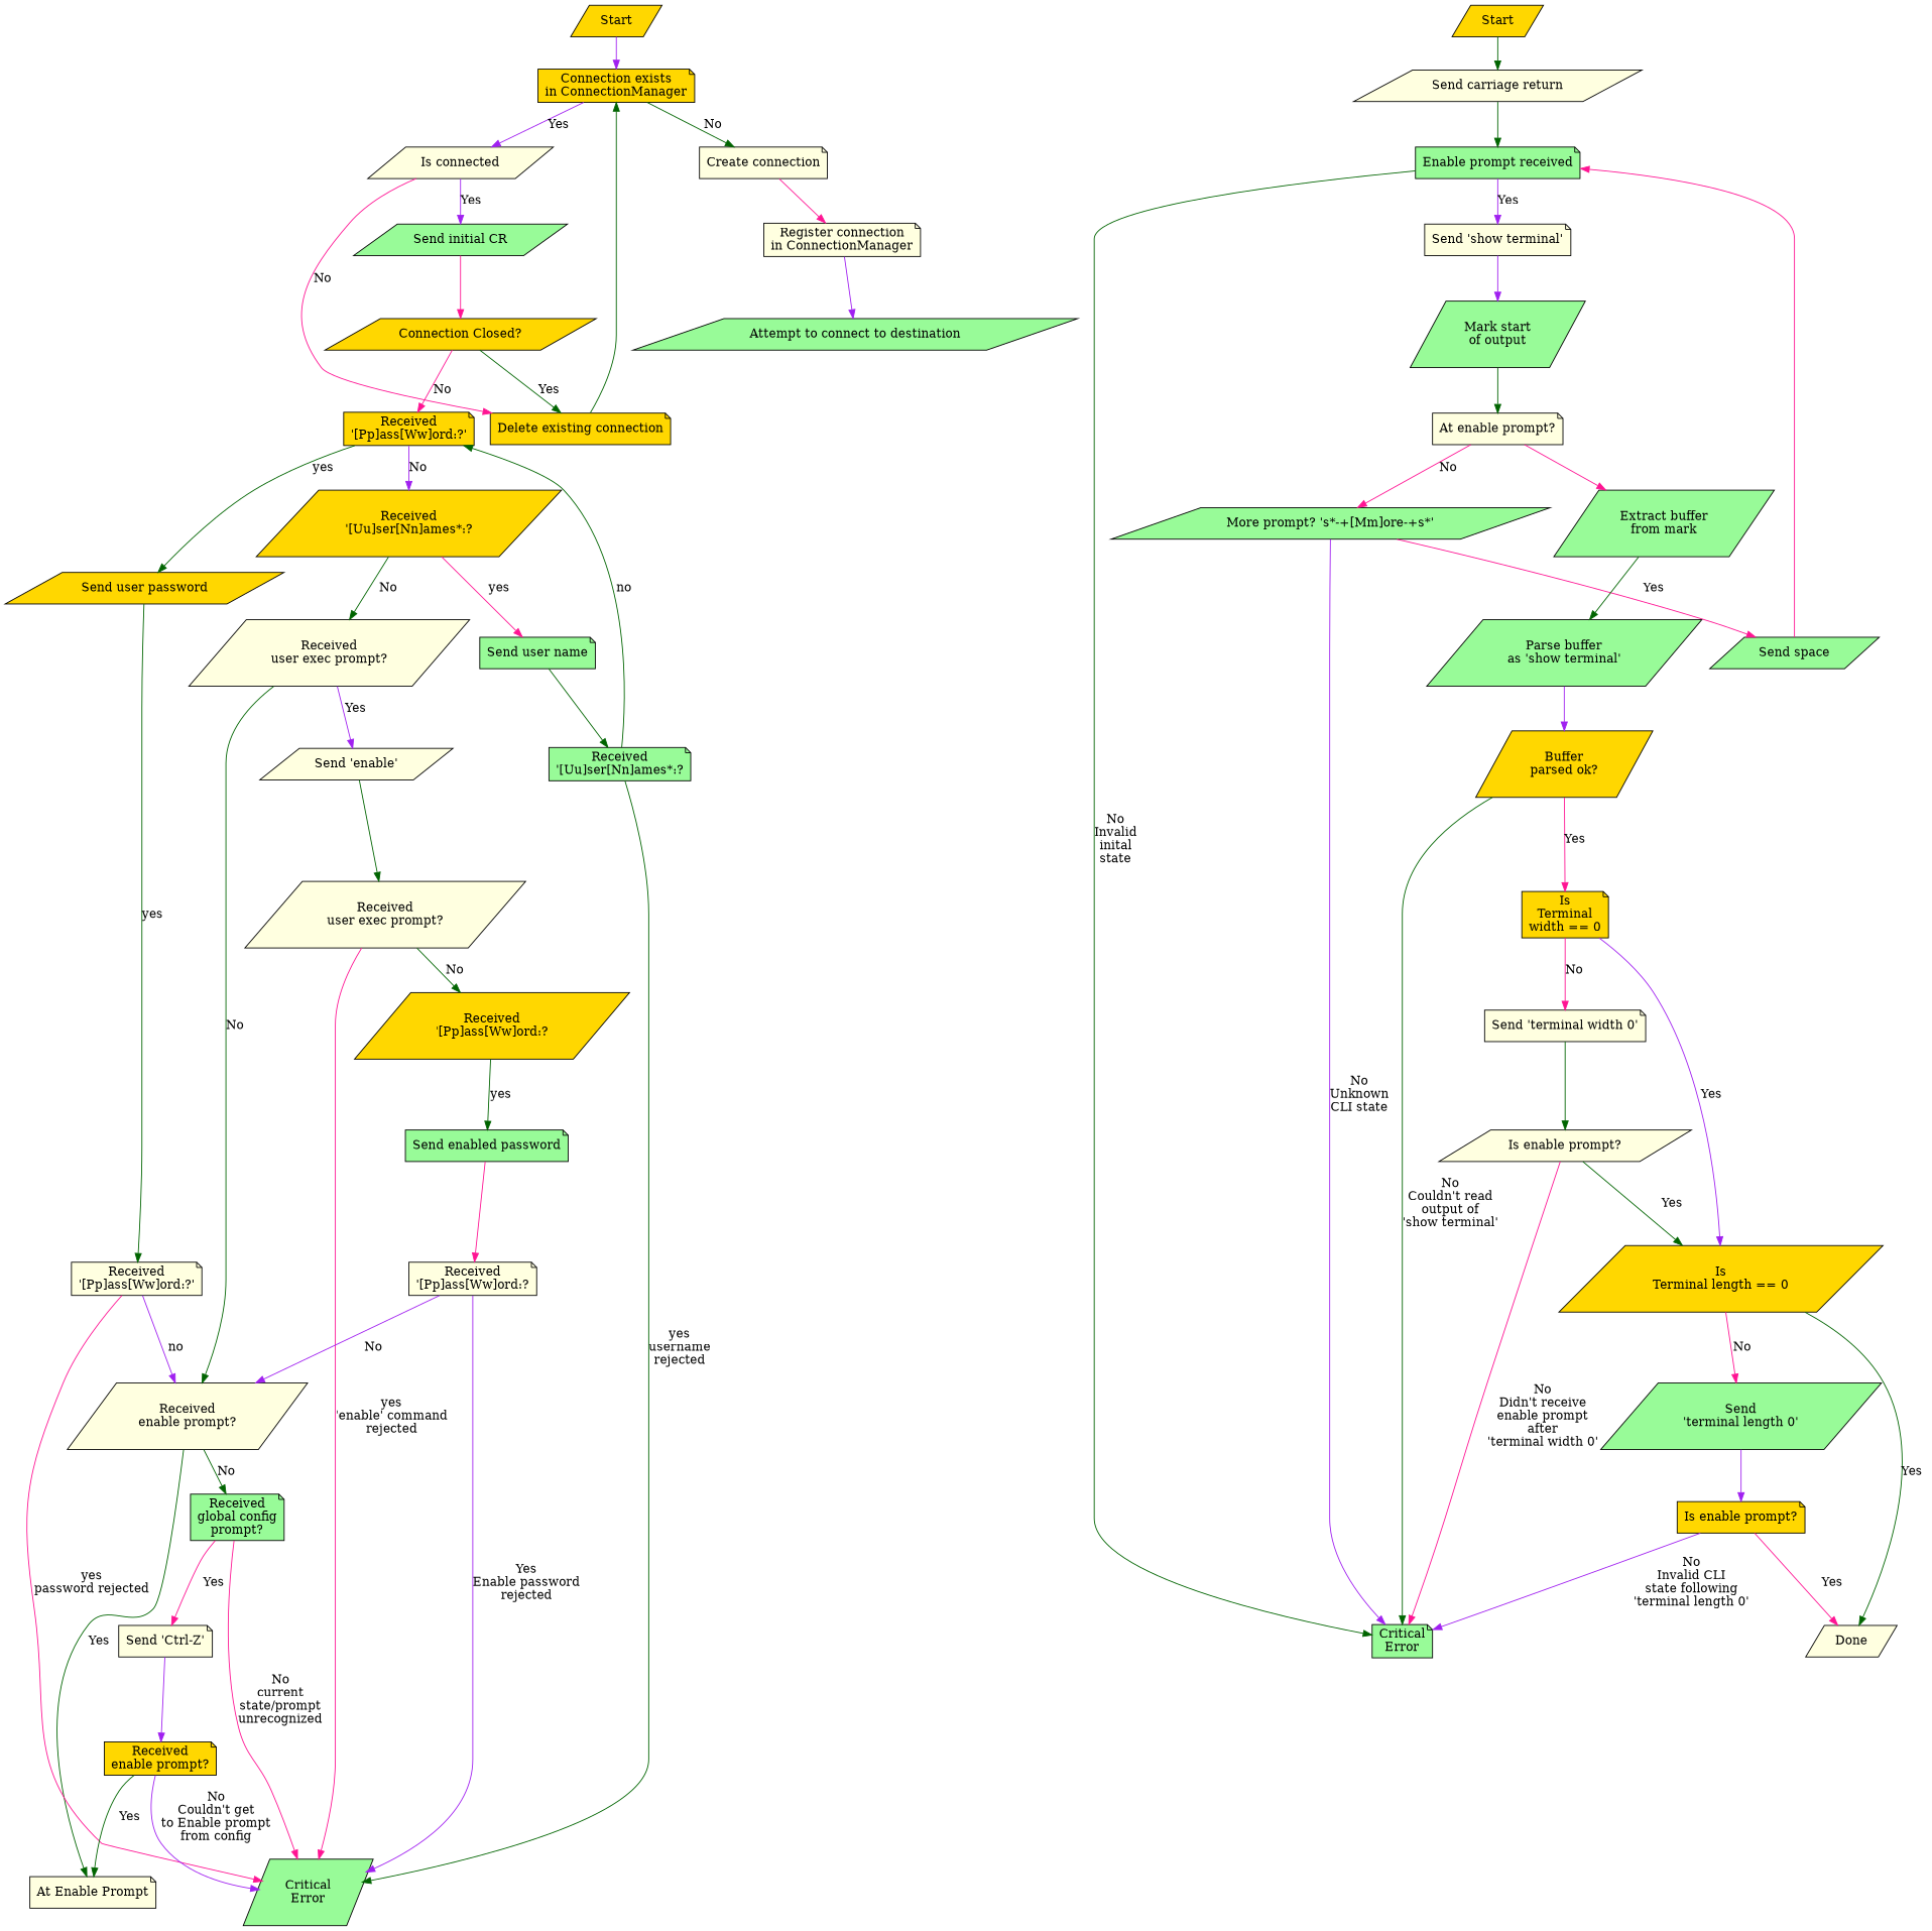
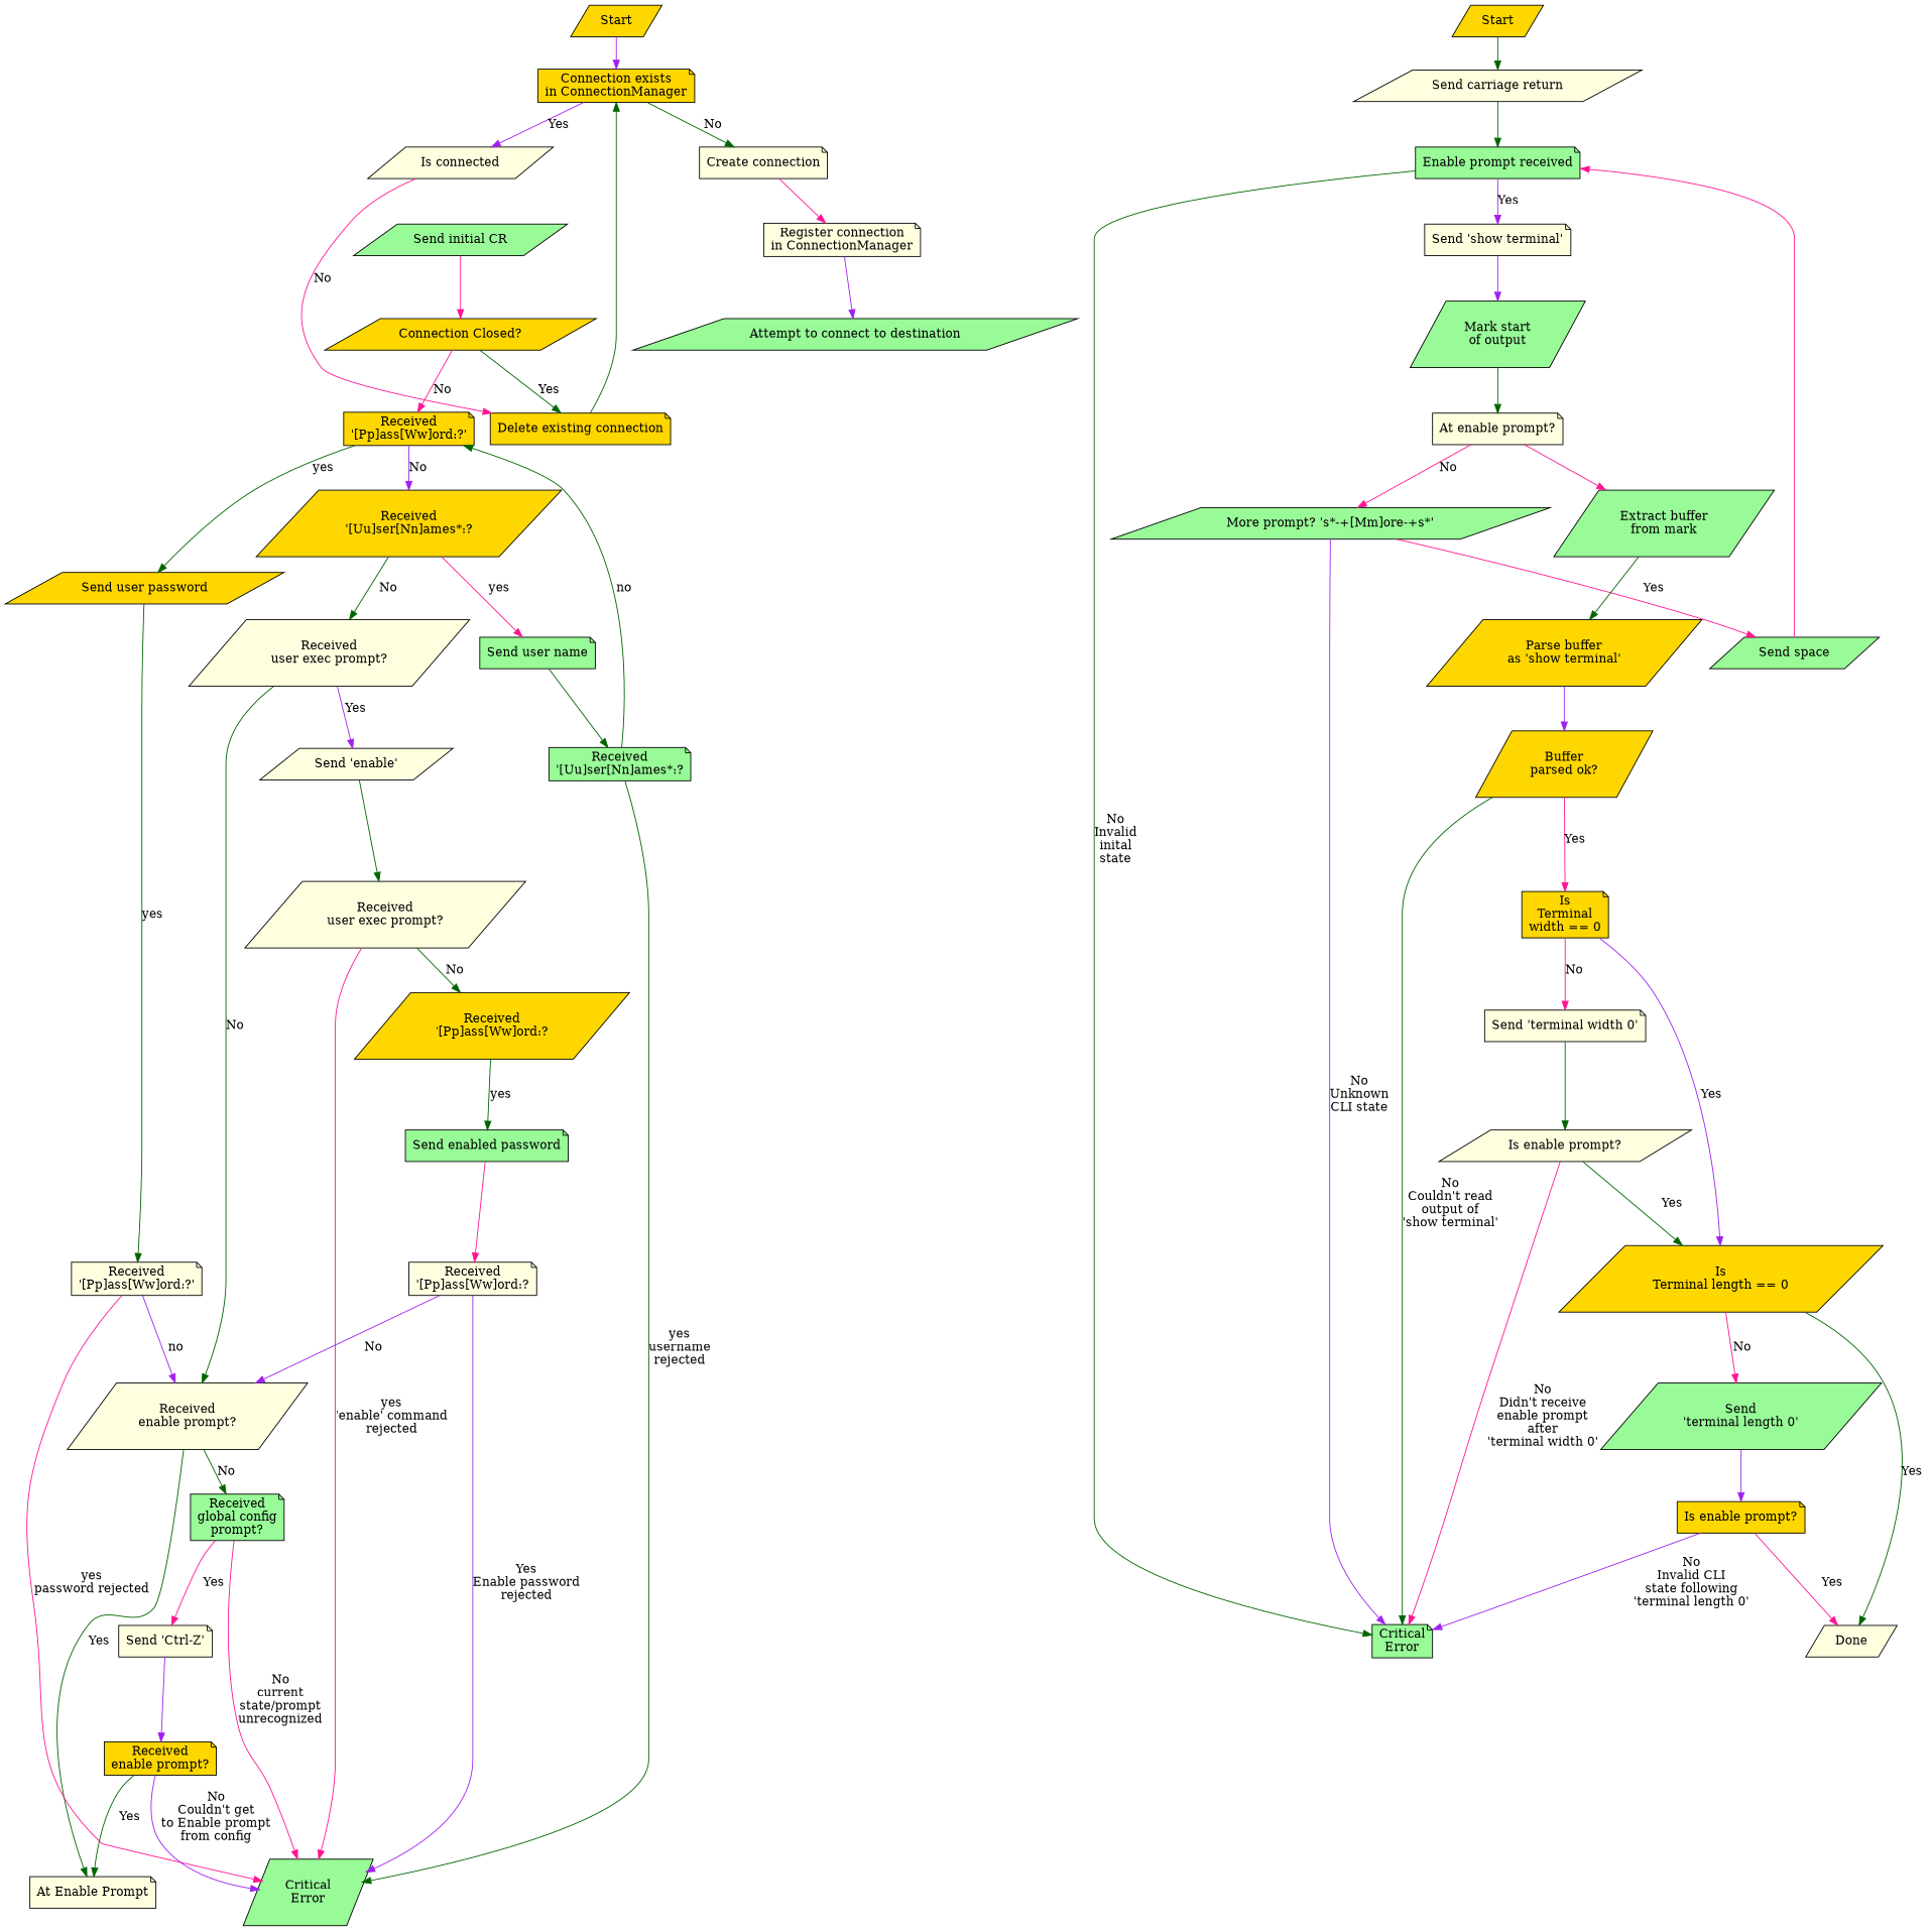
  digraph {
    node [fillcolor=lightyellow shape=parallelogram style=filled]
    edge [color=darkgreen]
    n1 [fillcolor=gold label=Start]
    n2 [fillcolor=gold label="Connection exists\nin ConnectionManager" shape=note]
    n3 [label="Is connected"]
    n4 [label="Create connection" shape=note]
    n5 [fillcolor=gold label="Delete existing connection" shape=note]
    n6 [fillcolor=palegreen label="Send initial CR"]
    n7 [fillcolor=gold label="Connection Closed?"]
    n8 [label="Register connection\nin ConnectionManager" shape=note]
    n9 [fillcolor=palegreen label="Attempt to connect to destination"]
    n10 [fillcolor=palegreen label="Critical\nError"]
    n11 [fillcolor=gold label="Received\n'[Pp]ass[Ww]ord:?'" shape=note]
    n12 [fillcolor=gold label="Received\n'[Uu]ser[Nn]ame\s*:?"]
    n13 [fillcolor=gold label="Send user password"]
    n14 [label="Received\nuser exec prompt?"]
    n15 [fillcolor=palegreen label="Send user name" shape=note]
    n16 [label="Received\nenable prompt?"]
    n17 [label="Send 'enable'"]
    n18 [fillcolor=palegreen label="Received\nglobal config\nprompt?" shape=note]
    n19 [label="At Enable Prompt" shape=note]
    n20 [label="Send 'Ctrl-Z'" shape=note]
    n21 [label="Received\n'[Pp]ass[Ww]ord:?'" shape=note]
    n22 [fillcolor=palegreen label="Received\n'[Uu]ser[Nn]ame\s*:?" shape=note]
    n23 [label="Received\nuser exec prompt?"]
    n24 [fillcolor=gold label="Received\n'[Pp]ass[Ww]ord:?"]
    n25 [fillcolor=palegreen label="Send enabled password" shape=note]
    n26 [label="Received\n'[Pp]ass[Ww]ord:?" shape=note]
    n27 [fillcolor=gold label="Received\nenable prompt?" shape=note]
    n28 [fillcolor=gold label=Start]
    n29 [label="Send carriage return"]
    n30 [fillcolor=palegreen label="Enable prompt received" shape=note]
    n31 [fillcolor=palegreen label="Critical\nError" shape=note]
    n32 [label="Send 'show terminal'" shape=note]
    n33 [fillcolor=palegreen label="Mark start\nof output"]
    n34 [label="At enable prompt?" shape=note]
    n35 [fillcolor=palegreen label="More prompt? '\s*-+[Mm]ore-+\s*'"]
    n36 [fillcolor=palegreen label="Extract buffer\nfrom mark"]
    n37 [fillcolor=palegreen label="Send space"]
-   n38 [fillcolor=palegreen label="Parse buffer\nas 'show terminal'"]
+   n38 [fillcolor=gold label="Parse buffer\nas 'show terminal'"]
    n39 [fillcolor=gold label="Buffer\nparsed ok?"]
    n40 [fillcolor=gold label="Is\nTerminal\nwidth == 0" shape=note]
    n41 [label="Send 'terminal width 0'" shape=note]
    n42 [fillcolor=gold label="Is\nTerminal length == 0"]
    n43 [label="Is enable prompt?"]
    n44 [label=Done]
    n45 [fillcolor=palegreen label="Send\n'terminal length 0'"]
    n46 [fillcolor=gold label="Is enable prompt?" shape=note]
    subgraph sub_1 {
      color=blue
      label="Login Process"
      style=filled
      n1
      n2
      n3
      n4
      n5
      n6
      n7
      n8
      n9
      n10
      n11
      n12
      n13
      n14
      n15
      n16
      n17
      n18
      n19
      n20
      n21
      n22
      n23
      n24
      n25
      n26
      n27
    }
    subgraph sub_2 {
      n28
      n29
      n30
      n31
      n32
      n33
      n34
      n35
      n36
      n37
      n38
      n39
      n40
      n41
      n42
      n43
      n44
      n45
      n46
    }
    n1 -> n2 [color=purple]
    n2 -> n3 [color=purple label=Yes]
    n2 -> n4 [label=No]
    n3 -> n5 [color=deeppink label=No]
-   n3 -> n6 [color=purple label=Yes]
    n4 -> n8 [color=deeppink]
    n5 -> n2
    n6 -> n7 [color=deeppink]
    n7 -> n5 [label=Yes]
    n7 -> n11 [color=deeppink label=No]
    n8 -> n9 [color=purple]
    n11 -> n12 [color=purple label=No]
    n11 -> n13 [label=yes]
    n12 -> n14 [label=No]
    n12 -> n15 [color=deeppink label=yes]
    n13 -> n21 [label=yes]
    n14 -> n16 [label=No]
    n14 -> n17 [color=purple label=Yes]
    n15 -> n22
    n16 -> n18 [label=No]
    n16 -> n19 [label=Yes]
    n17 -> n23
    n18 -> n10 [color=deeppink label="No\ncurrent\nstate/prompt\nunrecognized"]
    n18 -> n20 [color=deeppink label=Yes]
    n20 -> n27 [color=purple]
    n21 -> n10 [color=deeppink label="yes\npassword rejected"]
    n21 -> n16 [color=purple label=no]
    n22 -> n10 [label="yes\nusername\nrejected"]
    n22 -> n11 [label=no]
    n23 -> n10 [color=deeppink label="yes\n'enable' command\nrejected"]
    n23 -> n24 [label=No]
    n24 -> n25 [label=yes]
    n25 -> n26 [color=deeppink]
    n26 -> n10 [color=purple label="Yes\nEnable password\nrejected"]
    n26 -> n16 [color=purple label=No]
    n27 -> n10 [color=purple label="No\nCouldn't get\nto Enable prompt\nfrom config"]
    n27 -> n19 [label=Yes]
    n28 -> n29
    n29 -> n30
    n30 -> n31 [label="No\nInvalid\ninital\nstate"]
    n30 -> n32 [color=purple label=Yes]
    n32 -> n33 [color=purple]
    n33 -> n34
    n34 -> n35 [color=deeppink label=No]
    n34 -> n36 [color=deeppink]
    n35 -> n31 [color=purple label="No\nUnknown\nCLI state"]
    n35 -> n37 [color=deeppink label=Yes]
    n36 -> n38
    n37 -> n30 [color=deeppink]
    n38 -> n39 [color=purple]
    n39 -> n31 [label="No\nCouldn't read\noutput of\n'show terminal'"]
    n39 -> n40 [color=deeppink label=Yes]
    n40 -> n41 [color=deeppink label=No]
    n40 -> n42 [color=purple label=Yes]
    n41 -> n43
    n42 -> n44 [label=Yes]
    n42 -> n45 [color=deeppink label=No]
    n43 -> n31 [color=deeppink label="No\nDidn't receive\nenable prompt\nafter\n'terminal width 0'"]
    n43 -> n42 [label=Yes]
    n45 -> n46 [color=purple]
    n46 -> n31 [color=purple label="No\nInvalid CLI\nstate following\n'terminal length 0'"]
    n46 -> n44 [color=deeppink label=Yes]
  }
